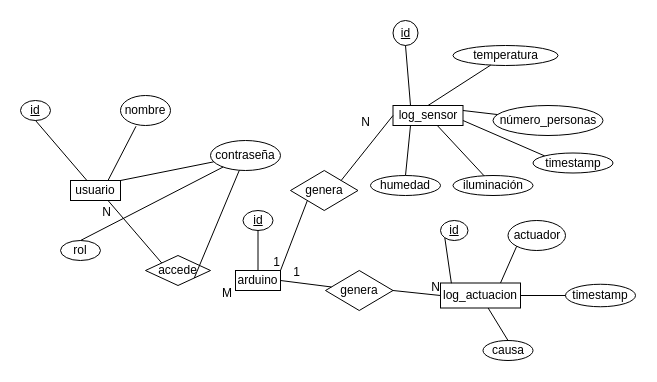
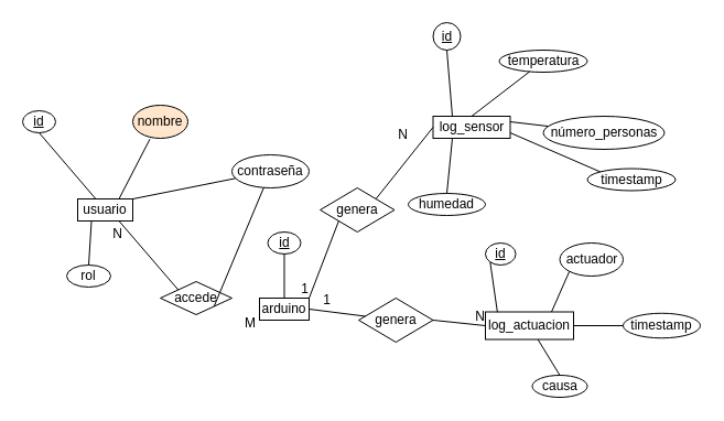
  <mxCell id="0" />
  <mxCell id="1" parent="0" />
  <mxCell id="2" value="usuario" style="whiteSpace=wrap;html=1;align=center;" parent="1" vertex="1"><mxGeometry x="70" y="180" width="50" height="20" as="geometry" /></mxCell>
- <mxCell id="3" value="nombre" style="ellipse;whiteSpace=wrap;html=1;align=center;" parent="1" vertex="1"><mxGeometry x="120" y="95" width="50" height="30" as="geometry" /></mxCell>
+ <mxCell id="3" value="nombre" style="ellipse;whiteSpace=wrap;html=1;align=center;fillColor=#ffe6cc;" parent="1" vertex="1"><mxGeometry x="120" y="95" width="50" height="30" as="geometry" /></mxCell>
  <mxCell id="4" value="id" style="ellipse;whiteSpace=wrap;html=1;align=center;fontStyle=4;" parent="1" vertex="1"><mxGeometry x="20" y="100" width="30" height="20" as="geometry" /></mxCell>
  <mxCell id="5" value="contraseña" style="ellipse;whiteSpace=wrap;html=1;align=center;" parent="1" vertex="1"><mxGeometry x="210" y="140" width="70" height="30" as="geometry" /></mxCell>
  <mxCell id="6" value="rol" style="ellipse;whiteSpace=wrap;html=1;align=center;" parent="1" vertex="1"><mxGeometry x="60" y="240" width="40" height="20" as="geometry" /></mxCell>
  <mxCell id="7" value="" style="endArrow=none;html=1;rounded=0;exitX=0.5;exitY=1;exitDx=0;exitDy=0;" parent="1" source="4" target="2" edge="1"><mxGeometry relative="1" as="geometry"><mxPoint x="300" y="180" as="sourcePoint" /><mxPoint x="460" y="180" as="targetPoint" /></mxGeometry></mxCell>
  <mxCell id="8" value="" style="endArrow=none;html=1;rounded=0;exitX=0.75;exitY=0;exitDx=0;exitDy=0;entryX=0.31;entryY=1.025;entryDx=0;entryDy=0;entryPerimeter=0;" parent="1" source="2" target="3" edge="1"><mxGeometry relative="1" as="geometry"><mxPoint x="300" y="180" as="sourcePoint" /><mxPoint x="460" y="180" as="targetPoint" /></mxGeometry></mxCell>
  <mxCell id="9" value="" style="endArrow=none;html=1;rounded=0;entryX=1;entryY=0;entryDx=0;entryDy=0;" parent="1" source="5" target="2" edge="1"><mxGeometry relative="1" as="geometry"><mxPoint x="300" y="180" as="sourcePoint" /><mxPoint x="140" y="170" as="targetPoint" /></mxGeometry></mxCell>
- <mxCell id="10" value="" style="endArrow=none;html=1;rounded=0;exitX=0.5;exitY=0;exitDx=0;exitDy=0;" parent="1" source="6" target="5" edge="1"><mxGeometry relative="1" as="geometry"><mxPoint x="300" y="180" as="sourcePoint" /><mxPoint x="460" y="180" as="targetPoint" /></mxGeometry></mxCell>
+ <mxCell id="10" value="" style="endArrow=none;html=1;rounded=0;exitX=0.5;exitY=0;exitDx=0;exitDy=0;entryX=0.25;entryY=1;entryDx=0;entryDy=0;" parent="1" source="6" target="2" edge="1"><mxGeometry relative="1" as="geometry"><mxPoint x="300" y="180" as="sourcePoint" /><mxPoint x="460" y="180" as="targetPoint" /></mxGeometry></mxCell>
  <mxCell id="11" value="arduino" style="whiteSpace=wrap;html=1;align=center;" parent="1" vertex="1"><mxGeometry x="235" y="270" width="45" height="20" as="geometry" /></mxCell>
  <mxCell id="12" value="id" style="ellipse;whiteSpace=wrap;html=1;align=center;fontStyle=4;" parent="1" vertex="1"><mxGeometry x="242.5" y="210" width="30" height="20" as="geometry" /></mxCell>
  <mxCell id="13" value="" style="endArrow=none;html=1;rounded=0;exitX=0.5;exitY=1;exitDx=0;exitDy=0;entryX=0.5;entryY=0;entryDx=0;entryDy=0;" parent="1" source="12" target="11" edge="1"><mxGeometry relative="1" as="geometry"><mxPoint x="235" y="249.66" as="sourcePoint" /><mxPoint x="395" y="249.66" as="targetPoint" /></mxGeometry></mxCell>
  <mxCell id="14" value="log_sensor" style="whiteSpace=wrap;html=1;align=center;" parent="1" vertex="1"><mxGeometry x="392.5" y="105" width="70" height="20" as="geometry" /></mxCell>
- <mxCell id="15" value="temperatura" style="ellipse;whiteSpace=wrap;html=1;align=center;" parent="1" vertex="1"><mxGeometry x="452.5" y="45" width="105" height="20" as="geometry" /></mxCell>
+ <mxCell id="15" value="temperatura" style="ellipse;whiteSpace=wrap;html=1;align=center;" parent="1" vertex="1"><mxGeometry x="452.5" y="45" width="80" height="20" as="geometry" /></mxCell>
  <mxCell id="16" value="" style="endArrow=none;html=1;rounded=0;entryX=0.5;entryY=0;entryDx=0;entryDy=0;" parent="1" source="15" target="14" edge="1"><mxGeometry relative="1" as="geometry"><mxPoint x="262.5" y="135" as="sourcePoint" /><mxPoint x="422.5" y="135" as="targetPoint" /></mxGeometry></mxCell>
  <mxCell id="17" value="id" style="ellipse;whiteSpace=wrap;html=1;align=center;fontStyle=4;" parent="1" vertex="1"><mxGeometry x="392.5" y="20" width="25" height="25" as="geometry" /></mxCell>
  <mxCell id="18" value="" style="endArrow=none;html=1;rounded=0;exitX=0.5;exitY=1;exitDx=0;exitDy=0;entryX=0.25;entryY=0;entryDx=0;entryDy=0;" parent="1" source="17" target="14" edge="1"><mxGeometry relative="1" as="geometry"><mxPoint x="262.5" y="135" as="sourcePoint" /><mxPoint x="422.5" y="135" as="targetPoint" /></mxGeometry></mxCell>
  <mxCell id="19" value="humedad" style="ellipse;whiteSpace=wrap;html=1;align=center;" parent="1" vertex="1"><mxGeometry x="370" y="175" width="70" height="20" as="geometry" /></mxCell>
  <mxCell id="20" value="" style="endArrow=none;html=1;rounded=0;entryX=0.5;entryY=0;entryDx=0;entryDy=0;exitX=0.25;exitY=1;exitDx=0;exitDy=0;" parent="1" source="14" target="19" edge="1"><mxGeometry relative="1" as="geometry"><mxPoint x="262.5" y="135" as="sourcePoint" /><mxPoint x="417.5" y="165" as="targetPoint" /></mxGeometry></mxCell>
- <mxCell id="21" value="iluminación" style="ellipse;whiteSpace=wrap;html=1;align=center;" parent="1" vertex="1"><mxGeometry x="452.5" y="175" width="80" height="20" as="geometry" /></mxCell>
- <mxCell id="22" value="" style="endArrow=none;html=1;rounded=0;" parent="1" source="21" target="14" edge="1"><mxGeometry relative="1" as="geometry"><mxPoint x="472.5" y="145" as="sourcePoint" /><mxPoint x="422.5" y="135" as="targetPoint" /></mxGeometry></mxCell>
  <mxCell id="23" value="número_personas" style="ellipse;whiteSpace=wrap;html=1;align=center;" parent="1" vertex="1"><mxGeometry x="492.5" y="105" width="110" height="30" as="geometry" /></mxCell>
  <mxCell id="24" value="" style="endArrow=none;html=1;rounded=0;exitX=1;exitY=0.25;exitDx=0;exitDy=0;" parent="1" source="14" target="23" edge="1"><mxGeometry relative="1" as="geometry"><mxPoint x="502.5" y="105" as="sourcePoint" /><mxPoint x="662.5" y="105" as="targetPoint" /></mxGeometry></mxCell>
  <mxCell id="25" value="accede" style="shape=rhombus;perimeter=rhombusPerimeter;whiteSpace=wrap;html=1;align=center;" parent="1" vertex="1"><mxGeometry x="145" y="255" width="65" height="30" as="geometry" /></mxCell>
  <mxCell id="26" value="" style="endArrow=none;html=1;rounded=0;entryX=0.75;entryY=1;entryDx=0;entryDy=0;exitX=0;exitY=0;exitDx=0;exitDy=0;" parent="1" source="25" target="2" edge="1"><mxGeometry relative="1" as="geometry"><mxPoint x="112.5" y="350" as="sourcePoint" /><mxPoint x="272.5" y="350" as="targetPoint" /></mxGeometry></mxCell>
  <mxCell id="27" value="M" style="resizable=0;html=1;align=left;verticalAlign=bottom;" parent="26" connectable="0" vertex="1"><mxGeometry x="-1" relative="1" as="geometry"><mxPoint x="59" y="38" as="offset" /></mxGeometry></mxCell>
  <mxCell id="28" value="N" style="resizable=0;html=1;align=right;verticalAlign=bottom;" parent="26" connectable="0" vertex="1"><mxGeometry x="1" relative="1" as="geometry"><mxPoint x="3" y="20" as="offset" /></mxGeometry></mxCell>
  <mxCell id="29" value="" style="endArrow=none;html=1;rounded=0;exitX=1;exitY=1;exitDx=0;exitDy=0;" parent="1" source="25" target="5" edge="1"><mxGeometry relative="1" as="geometry"><mxPoint x="210" y="230" as="sourcePoint" /><mxPoint x="370" y="230" as="targetPoint" /></mxGeometry></mxCell>
  <mxCell id="30" value="timestamp" style="ellipse;whiteSpace=wrap;html=1;align=center;" parent="1" vertex="1"><mxGeometry x="532.5" y="152.5" width="80" height="20" as="geometry" /></mxCell>
  <mxCell id="31" value="" style="endArrow=none;html=1;rounded=0;exitX=1;exitY=0.75;exitDx=0;exitDy=0;entryX=0;entryY=0;entryDx=0;entryDy=0;" parent="1" source="14" target="30" edge="1"><mxGeometry relative="1" as="geometry"><mxPoint x="402.5" y="247.5" as="sourcePoint" /><mxPoint x="562.5" y="247.5" as="targetPoint" /></mxGeometry></mxCell>
  <mxCell id="32" value="genera" style="shape=rhombus;perimeter=rhombusPerimeter;whiteSpace=wrap;html=1;align=center;" parent="1" vertex="1"><mxGeometry x="290" y="170" width="67.5" height="40" as="geometry" /></mxCell>
  <mxCell id="33" value="" style="endArrow=none;html=1;rounded=0;entryX=1;entryY=0;entryDx=0;entryDy=0;exitX=0;exitY=1;exitDx=0;exitDy=0;" parent="1" source="32" target="11" edge="1"><mxGeometry relative="1" as="geometry"><mxPoint x="260" y="190" as="sourcePoint" /><mxPoint x="420" y="190" as="targetPoint" /></mxGeometry></mxCell>
  <mxCell id="34" value="1" style="resizable=0;html=1;align=right;verticalAlign=bottom;" parent="33" connectable="0" vertex="1"><mxGeometry x="1" relative="1" as="geometry" /></mxCell>
  <mxCell id="35" value="" style="endArrow=none;html=1;rounded=0;exitX=1;exitY=0;exitDx=0;exitDy=0;entryX=0;entryY=0.5;entryDx=0;entryDy=0;" parent="1" source="32" target="14" edge="1"><mxGeometry relative="1" as="geometry"><mxPoint x="260" y="190" as="sourcePoint" /><mxPoint x="400" y="130" as="targetPoint" /></mxGeometry></mxCell>
  <mxCell id="36" value="N" style="resizable=0;html=1;align=right;verticalAlign=bottom;" parent="35" connectable="0" vertex="1"><mxGeometry x="1" relative="1" as="geometry"><mxPoint x="-22" y="15" as="offset" /></mxGeometry></mxCell>
  <mxCell id="37" value="log_actuacion" style="whiteSpace=wrap;html=1;align=center;" parent="1" vertex="1"><mxGeometry x="440" y="282.5" width="80" height="25" as="geometry" /></mxCell>
  <mxCell id="38" value="genera" style="shape=rhombus;perimeter=rhombusPerimeter;whiteSpace=wrap;html=1;align=center;" parent="1" vertex="1"><mxGeometry x="325" y="270" width="67.5" height="40" as="geometry" /></mxCell>
  <mxCell id="39" value="id" style="ellipse;whiteSpace=wrap;html=1;align=center;fontStyle=4;" parent="1" vertex="1"><mxGeometry x="440" y="220" width="27.5" height="20" as="geometry" /></mxCell>
  <mxCell id="40" value="" style="endArrow=none;html=1;rounded=0;entryX=0.136;entryY=0.009;entryDx=0;entryDy=0;entryPerimeter=0;exitX=0;exitY=1;exitDx=0;exitDy=0;" parent="1" source="39" target="37" edge="1"><mxGeometry relative="1" as="geometry"><mxPoint x="275" y="165" as="sourcePoint" /><mxPoint x="435" y="165" as="targetPoint" /></mxGeometry></mxCell>
  <mxCell id="41" value="actuador" style="ellipse;whiteSpace=wrap;html=1;align=center;" parent="1" vertex="1"><mxGeometry x="507.5" y="220" width="57.5" height="30" as="geometry" /></mxCell>
  <mxCell id="42" value="" style="endArrow=none;html=1;rounded=0;exitX=0.75;exitY=0;exitDx=0;exitDy=0;entryX=0;entryY=1;entryDx=0;entryDy=0;" parent="1" source="37" target="41" edge="1"><mxGeometry relative="1" as="geometry"><mxPoint x="467.5" y="270" as="sourcePoint" /><mxPoint x="627.5" y="270" as="targetPoint" /></mxGeometry></mxCell>
  <mxCell id="43" value="timestamp" style="ellipse;whiteSpace=wrap;html=1;align=center;" parent="1" vertex="1"><mxGeometry x="565" y="283.75" width="70" height="22.5" as="geometry" /></mxCell>
  <mxCell id="44" value="" style="endArrow=none;html=1;rounded=0;exitX=1;exitY=0.5;exitDx=0;exitDy=0;entryX=0;entryY=0.5;entryDx=0;entryDy=0;" parent="1" source="37" target="43" edge="1"><mxGeometry relative="1" as="geometry"><mxPoint x="482.5" y="345" as="sourcePoint" /><mxPoint x="642.5" y="345" as="targetPoint" /></mxGeometry></mxCell>
  <mxCell id="45" value="" style="endArrow=none;html=1;rounded=0;entryX=1;entryY=0.5;entryDx=0;entryDy=0;" parent="1" source="38" target="11" edge="1"><mxGeometry relative="1" as="geometry"><mxPoint x="370" y="270" as="sourcePoint" /><mxPoint x="300" y="280" as="targetPoint" /></mxGeometry></mxCell>
  <mxCell id="46" value="1" style="resizable=0;html=1;align=right;verticalAlign=bottom;" parent="45" connectable="0" vertex="1"><mxGeometry x="1" relative="1" as="geometry"><mxPoint x="20" as="offset" /></mxGeometry></mxCell>
  <mxCell id="47" value="" style="endArrow=none;html=1;rounded=0;exitX=1;exitY=0.5;exitDx=0;exitDy=0;entryX=0;entryY=0.5;entryDx=0;entryDy=0;" parent="1" source="38" target="37" edge="1"><mxGeometry relative="1" as="geometry"><mxPoint x="381.25" y="306.25" as="sourcePoint" /><mxPoint x="473.75" y="356.25" as="targetPoint" /></mxGeometry></mxCell>
  <mxCell id="48" value="N" style="resizable=0;html=1;align=right;verticalAlign=bottom;" parent="47" connectable="0" vertex="1"><mxGeometry x="1" relative="1" as="geometry" /></mxCell>
  <mxCell id="49" value="causa" style="ellipse;whiteSpace=wrap;html=1;align=center;" vertex="1" parent="1"><mxGeometry x="482.5" y="340" width="50" height="20" as="geometry" /></mxCell>
  <mxCell id="50" value="" style="endArrow=none;html=1;rounded=0;entryX=0.5;entryY=0;entryDx=0;entryDy=0;" edge="1" parent="1" source="37" target="49"><mxGeometry relative="1" as="geometry"><mxPoint x="280" y="380" as="sourcePoint" /><mxPoint x="440" y="380" as="targetPoint" /></mxGeometry></mxCell>
